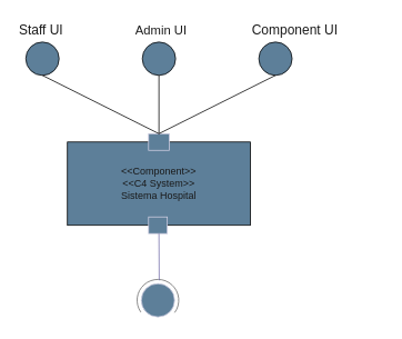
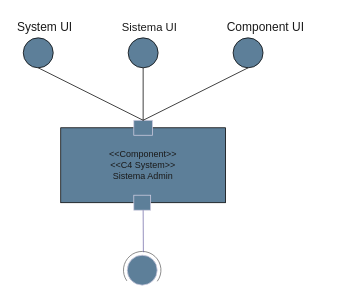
  <mxCell id="0" />
  <mxCell id="1" parent="0" />
- <mxCell id="2" value="&lt;div&gt;&amp;lt;&amp;lt;Component&amp;gt;&amp;gt;&lt;/div&gt;&lt;div&gt;&amp;lt;&amp;lt;C4 System&amp;gt;&amp;gt;&lt;/div&gt;&lt;div&gt;Sistema Hospital&lt;br&gt;&lt;/div&gt;" style="rounded=0;whiteSpace=wrap;html=1;strokeColor=#000000;fontColor=#1A1A1A;fillColor=#5D7F99;" vertex="1" parent="1"><mxGeometry x="80" y="170" width="220" height="100" as="geometry" /></mxCell>
+ <mxCell id="2" value="&lt;div&gt;&amp;lt;&amp;lt;Component&amp;gt;&amp;gt;&lt;/div&gt;&lt;div&gt;&amp;lt;&amp;lt;C4 System&amp;gt;&amp;gt;&lt;/div&gt;&lt;div&gt;Sistema Admin&lt;br&gt;&lt;/div&gt;" style="rounded=0;whiteSpace=wrap;html=1;strokeColor=#000000;fontColor=#1A1A1A;fillColor=#5D7F99;" vertex="1" parent="1"><mxGeometry x="80" y="170" width="220" height="100" as="geometry" /></mxCell>
  <mxCell id="3" value="" style="ellipse;whiteSpace=wrap;html=1;aspect=fixed;strokeColor=#000000;fontColor=#1A1A1A;fillColor=#5D7F99;" vertex="1" parent="1"><mxGeometry x="30" y="50" width="40" height="40" as="geometry" /></mxCell>
  <mxCell id="4" value="" style="ellipse;whiteSpace=wrap;html=1;aspect=fixed;strokeColor=#000000;fontColor=#1A1A1A;fillColor=#5D7F99;" vertex="1" parent="1"><mxGeometry x="170" y="50" width="40" height="40" as="geometry" /></mxCell>
  <mxCell id="5" value="" style="ellipse;whiteSpace=wrap;html=1;aspect=fixed;strokeColor=#000000;fontColor=#1A1A1A;fillColor=#5D7F99;" vertex="1" parent="1"><mxGeometry x="310" y="50" width="40" height="40" as="geometry" /></mxCell>
  <mxCell id="6" value="" style="rounded=0;whiteSpace=wrap;html=1;strokeColor=#D0CEE2;fontColor=#1A1A1A;fillColor=#5D7F99;" vertex="1" parent="1"><mxGeometry x="177.5" y="160" width="25" height="20" as="geometry" /></mxCell>
- <mxCell id="7" value="&lt;font style=&quot;font-size: 16px;&quot;&gt;Staff UI&lt;/font&gt;" style="text;html=1;whiteSpace=wrap;overflow=hidden;rounded=0;fontColor=#1A1A1A;" vertex="1" parent="1"><mxGeometry x="20" y="20" width="160" height="40" as="geometry" /></mxCell>
- <mxCell id="8" value="&lt;div style=&quot;font-size: 15px;&quot;&gt;&lt;font style=&quot;font-size: 15px;&quot;&gt;Admin UI&lt;/font&gt;&lt;/div&gt;" style="text;html=1;whiteSpace=wrap;overflow=hidden;rounded=0;fontColor=#1A1A1A;" vertex="1" parent="1"><mxGeometry x="160" y="20" width="160" height="40" as="geometry" /></mxCell>
+ <mxCell id="7" value="&lt;font style=&quot;font-size: 16px;&quot;&gt;System UI&lt;/font&gt;" style="text;html=1;whiteSpace=wrap;overflow=hidden;rounded=0;fontColor=#1A1A1A;" vertex="1" parent="1"><mxGeometry x="20" y="20" width="160" height="40" as="geometry" /></mxCell>
+ <mxCell id="8" value="&lt;div style=&quot;font-size: 15px;&quot;&gt;&lt;font style=&quot;font-size: 15px;&quot;&gt;Sistema UI&lt;/font&gt;&lt;/div&gt;" style="text;html=1;whiteSpace=wrap;overflow=hidden;rounded=0;fontColor=#1A1A1A;" vertex="1" parent="1"><mxGeometry x="160" y="20" width="160" height="40" as="geometry" /></mxCell>
  <mxCell id="9" value="&lt;div&gt;&lt;font style=&quot;font-size: 16px;&quot;&gt;Component UI&lt;/font&gt;&lt;/div&gt;" style="text;html=1;whiteSpace=wrap;overflow=hidden;rounded=0;fontColor=#1A1A1A;" vertex="1" parent="1"><mxGeometry x="300" y="20" width="160" height="40" as="geometry" /></mxCell>
  <mxCell id="10" value="" style="rounded=0;whiteSpace=wrap;html=1;strokeColor=#D0CEE2;fontColor=#1A1A1A;fillColor=#5D7F99;" vertex="1" parent="1"><mxGeometry x="177.5" y="260" width="22.5" height="20" as="geometry" /></mxCell>
  <mxCell id="11" value="" style="ellipse;whiteSpace=wrap;html=1;aspect=fixed;strokeColor=#D0CEE2;fontColor=#1A1A1A;fillColor=#5D7F99;" vertex="1" parent="1"><mxGeometry x="168.75" y="340" width="40" height="40" as="geometry" /></mxCell>
  <mxCell id="12" value="" style="verticalLabelPosition=bottom;verticalAlign=top;html=1;shape=mxgraph.basic.arc;startAngle=0.653;endAngle=0.351;fillColor=#f5f5f5;fontColor=#333333;strokeColor=#666666;" vertex="1" parent="1"><mxGeometry x="163.75" y="335" width="50" height="50" as="geometry" /></mxCell>
  <mxCell id="13" value="" style="endArrow=none;html=1;rounded=0;strokeColor=#736CA8;fontColor=#1A1A1A;exitX=0.531;exitY=0.022;exitDx=0;exitDy=0;exitPerimeter=0;" edge="1" parent="1" source="12"><mxGeometry width="50" height="50" relative="1" as="geometry"><mxPoint x="190" y="330" as="sourcePoint" /><mxPoint x="190" y="280" as="targetPoint" /></mxGeometry></mxCell>
  <mxCell id="14" value="" style="endArrow=none;html=1;rounded=0;strokeColor=#000000;fontColor=#1A1A1A;exitX=0.5;exitY=0;exitDx=0;exitDy=0;" edge="1" parent="1" source="6"><mxGeometry width="50" height="50" relative="1" as="geometry"><mxPoint x="0" y="140" as="sourcePoint" /><mxPoint x="50" y="90" as="targetPoint" /></mxGeometry></mxCell>
  <mxCell id="15" value="" style="endArrow=none;html=1;rounded=0;strokeColor=#000000;fontColor=#1A1A1A;exitX=0.5;exitY=0;exitDx=0;exitDy=0;" edge="1" parent="1" source="6"><mxGeometry width="50" height="50" relative="1" as="geometry"><mxPoint x="140" y="140" as="sourcePoint" /><mxPoint x="190" y="90" as="targetPoint" /></mxGeometry></mxCell>
  <mxCell id="16" value="" style="endArrow=none;html=1;rounded=0;strokeColor=#000000;fontColor=#1A1A1A;exitX=0.5;exitY=0;exitDx=0;exitDy=0;" edge="1" parent="1" source="6"><mxGeometry width="50" height="50" relative="1" as="geometry"><mxPoint x="280" y="140" as="sourcePoint" /><mxPoint x="330" y="90" as="targetPoint" /></mxGeometry></mxCell>
